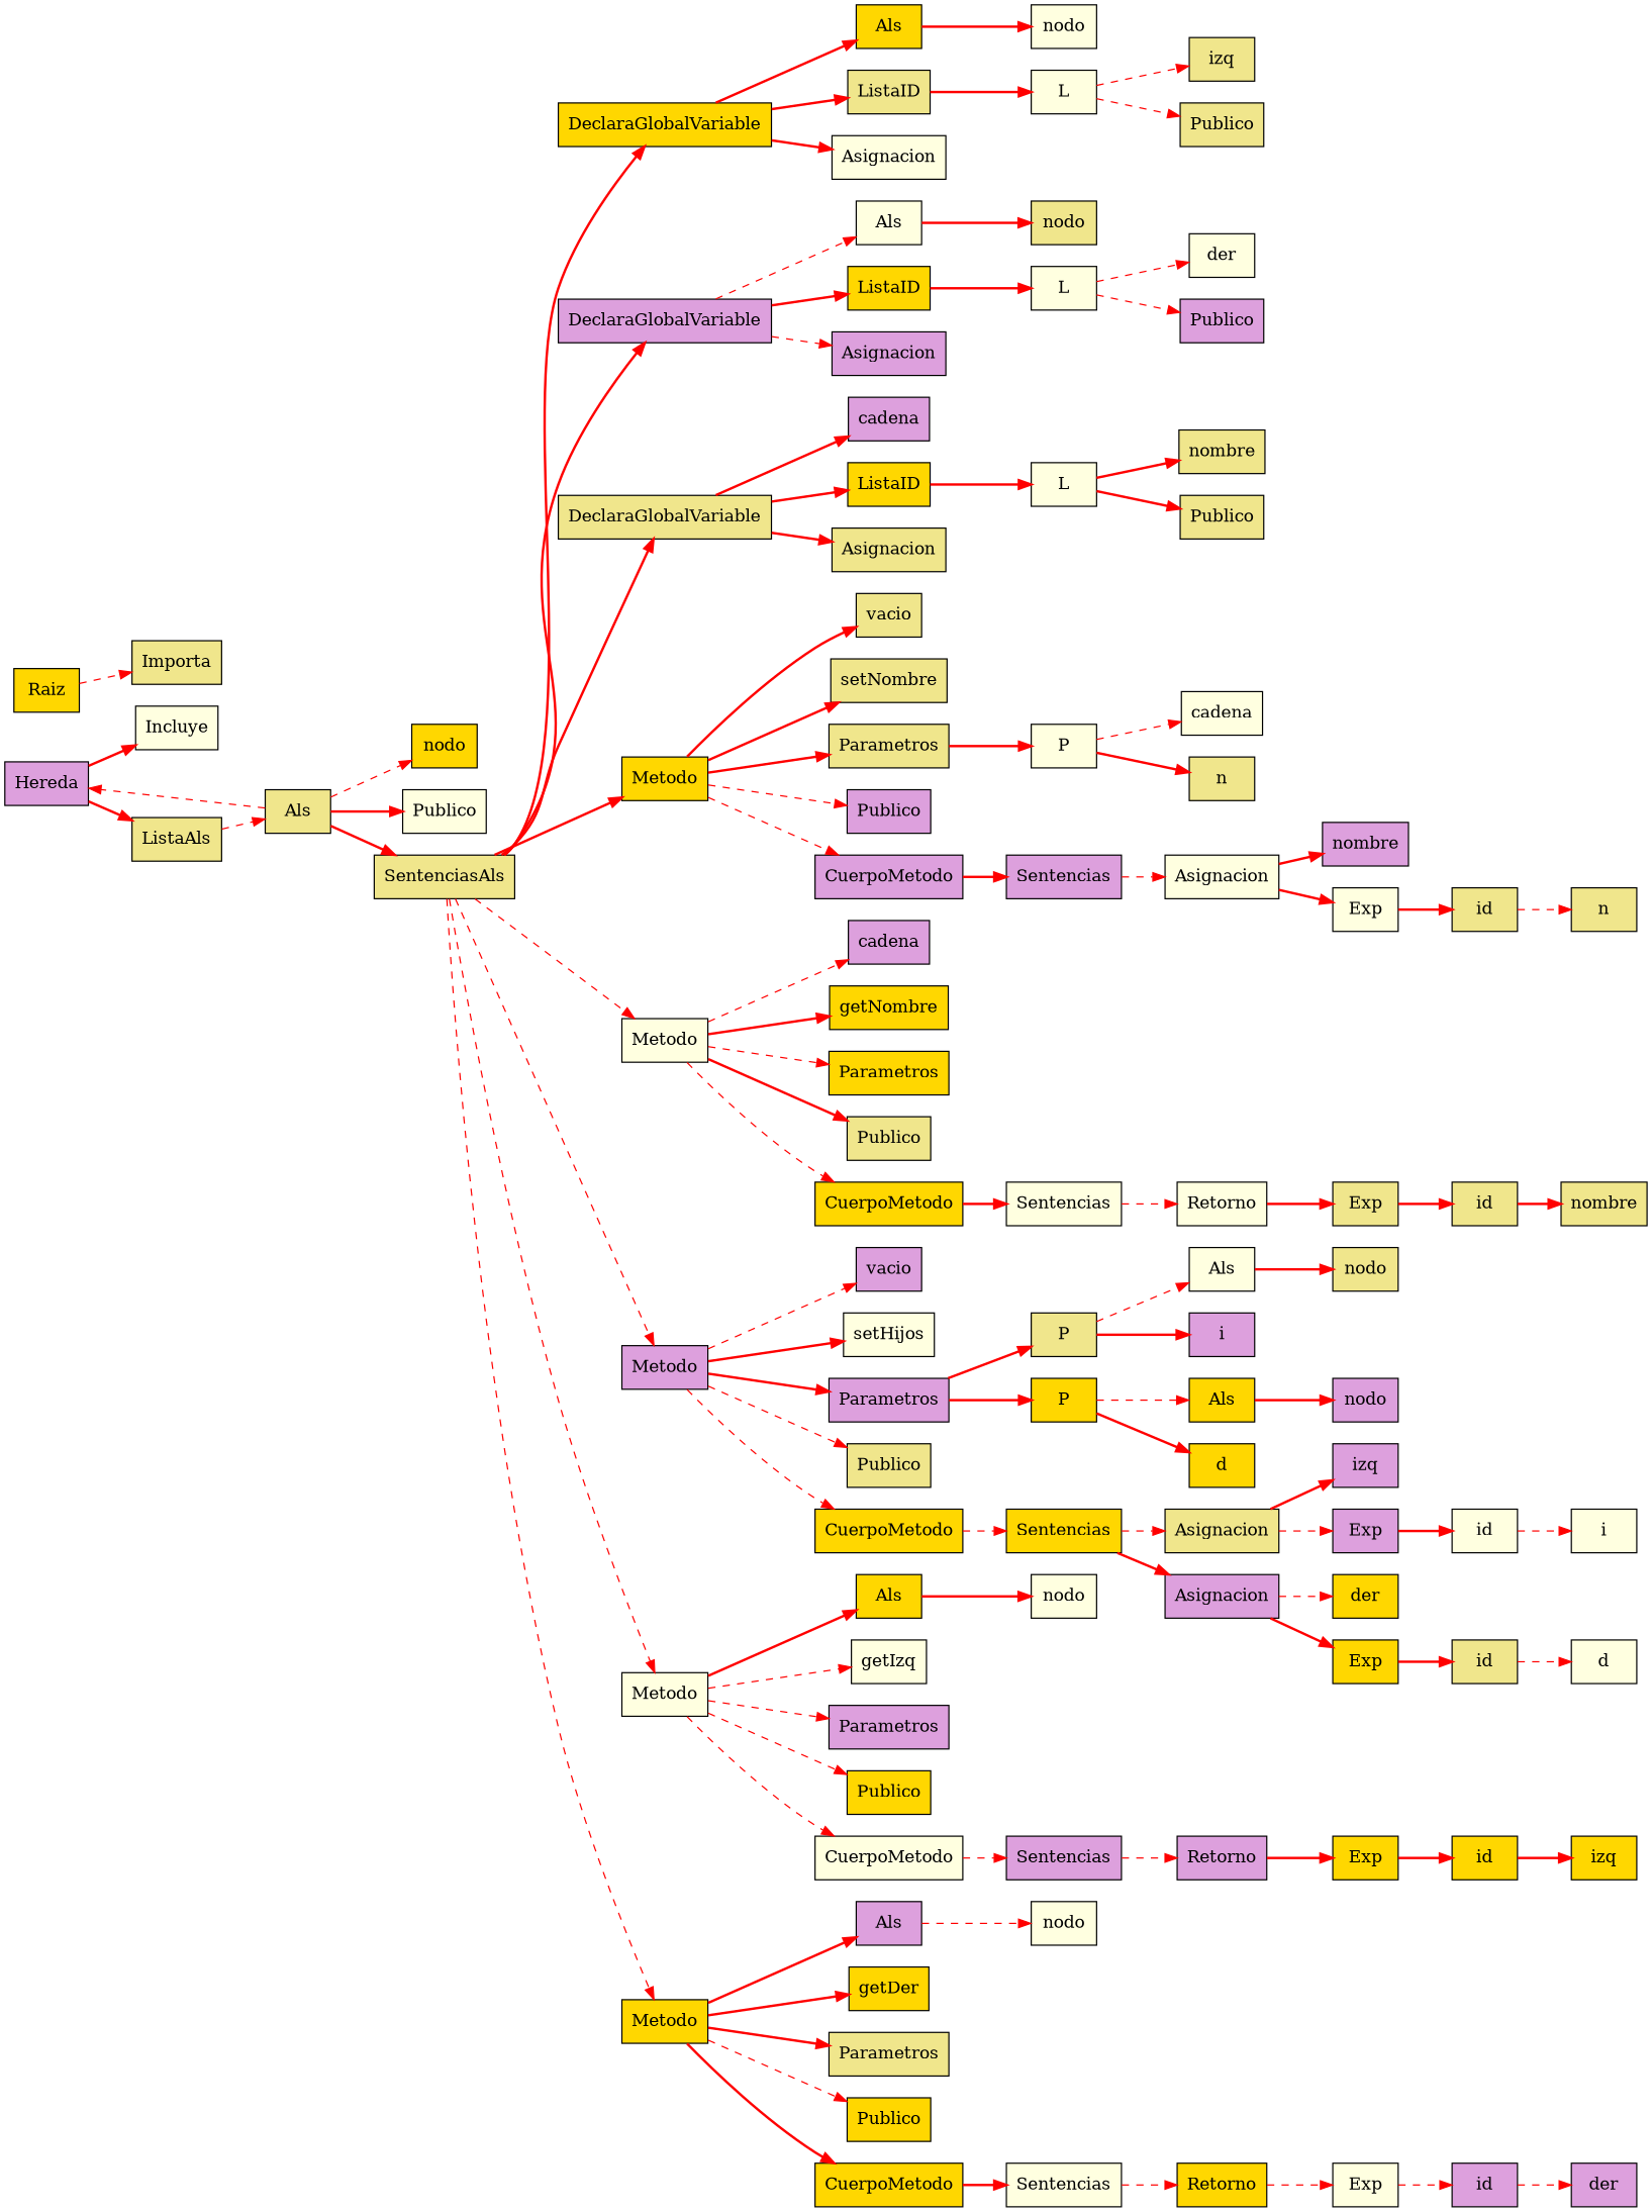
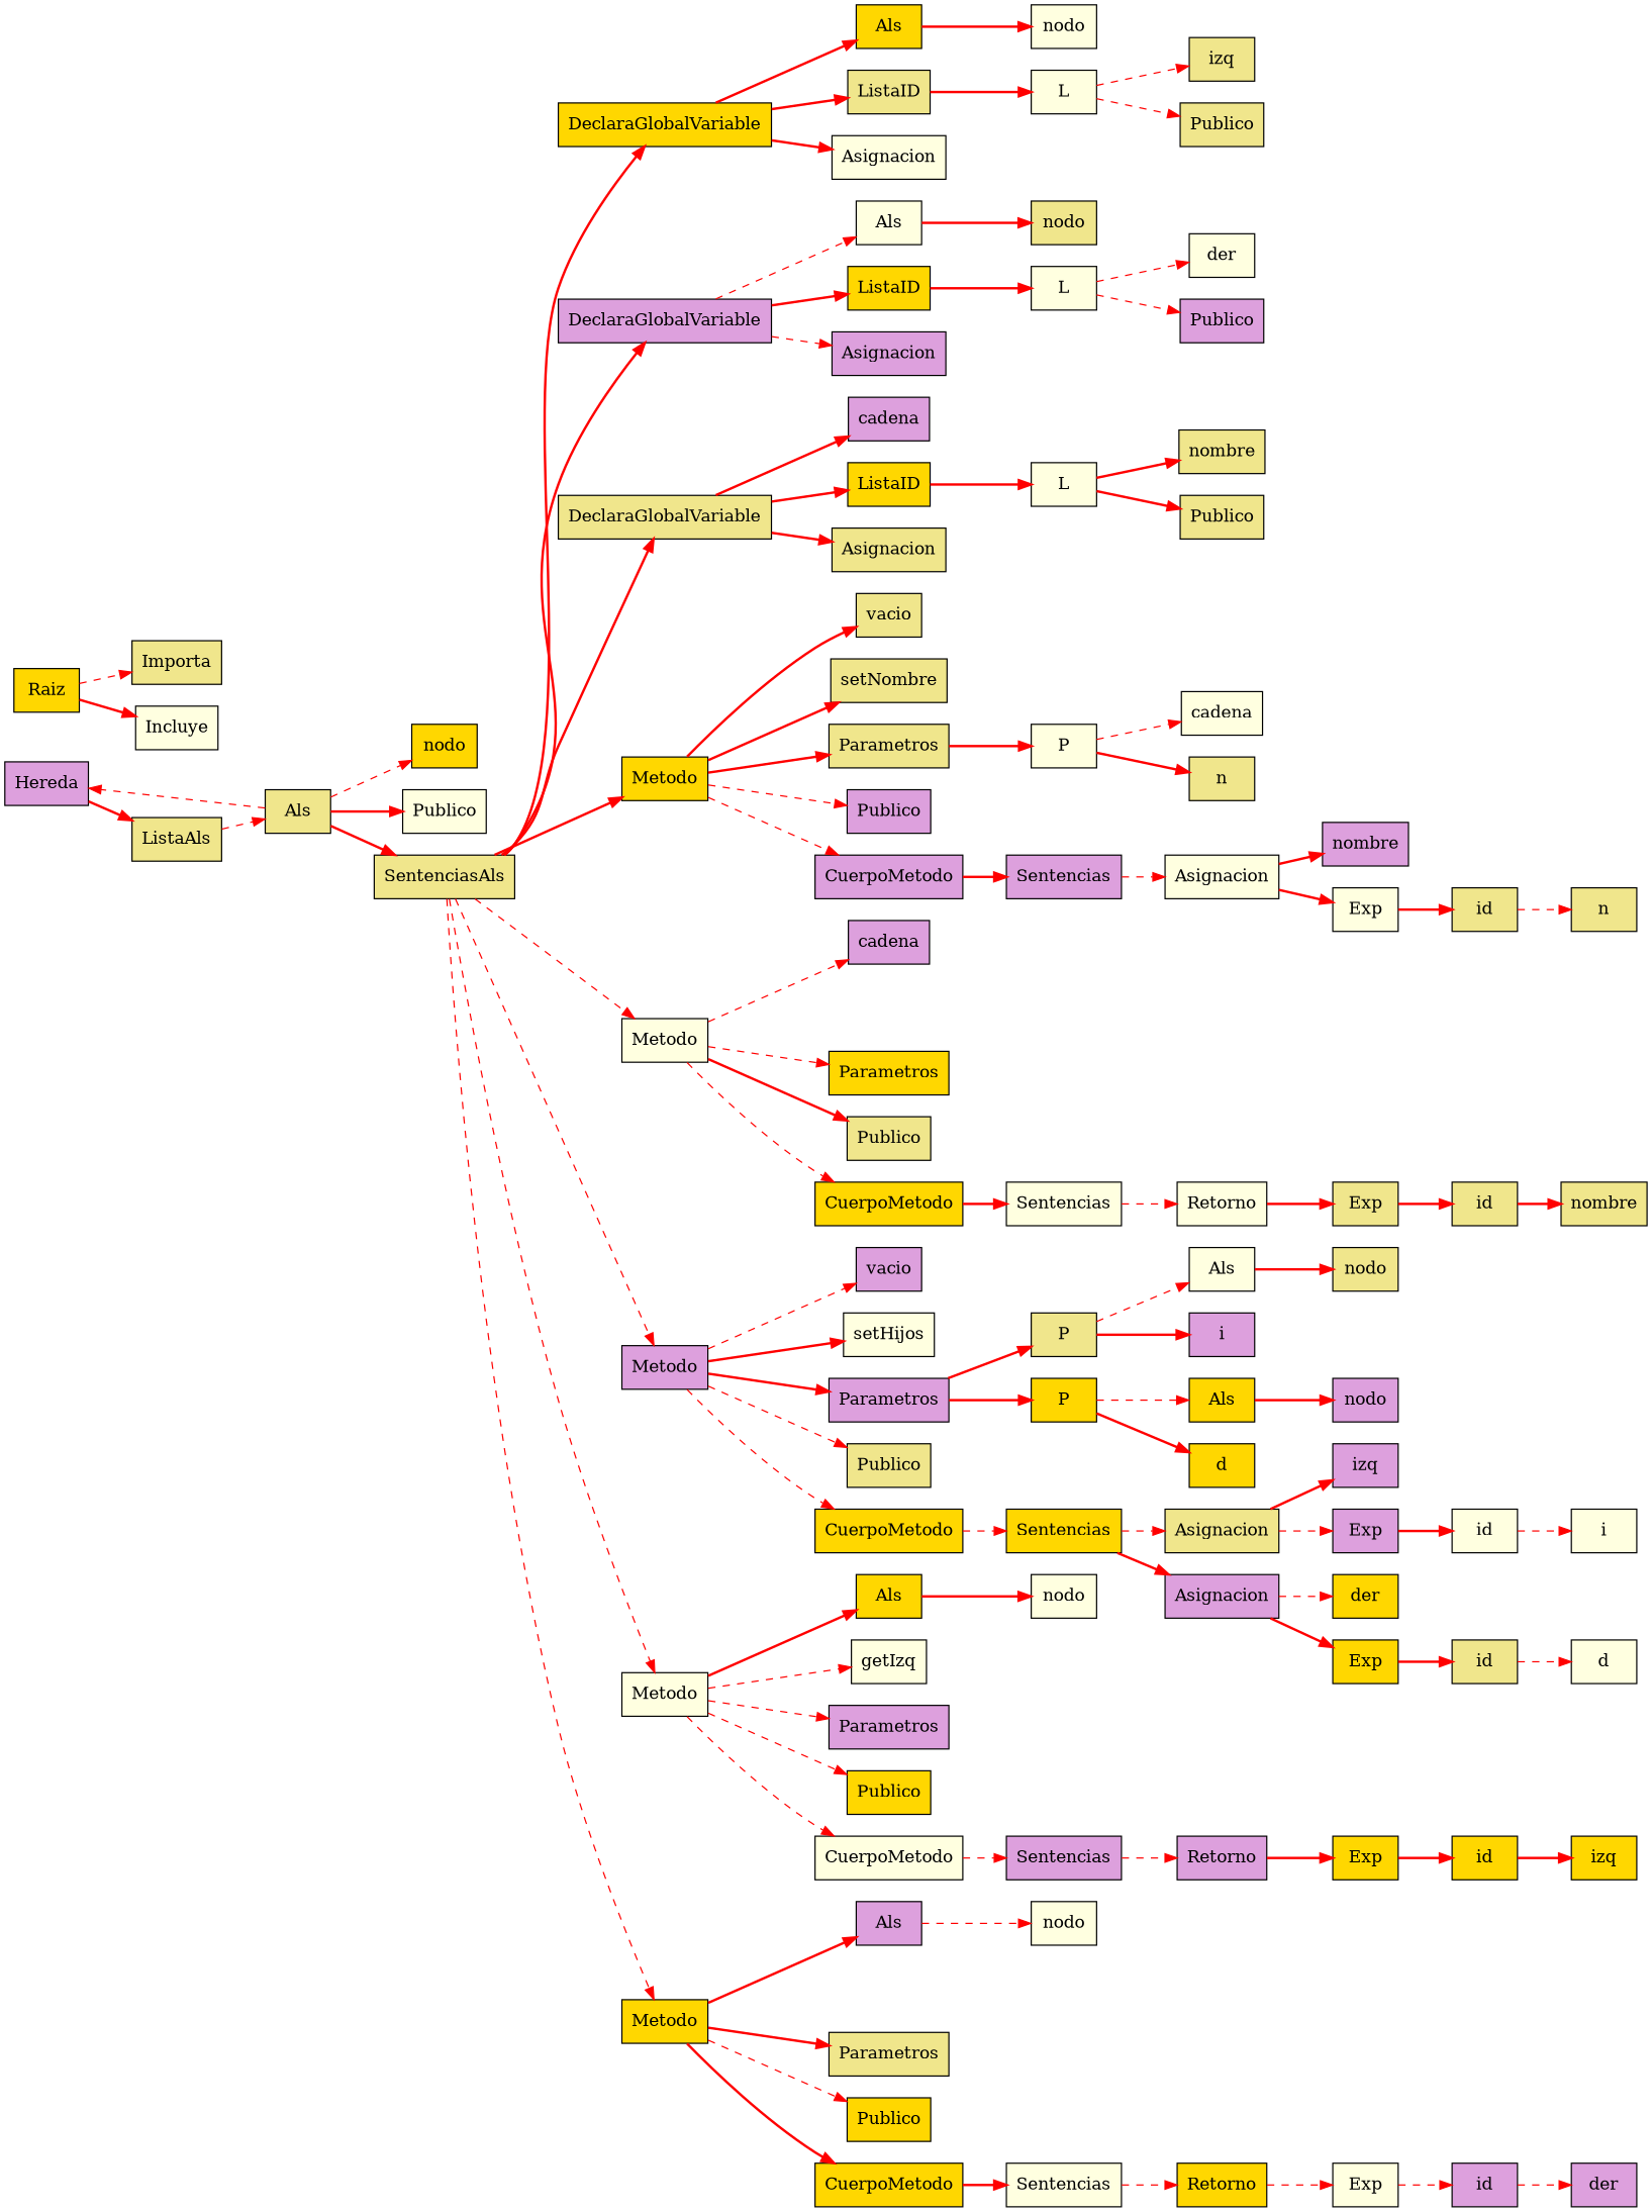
  digraph {
    rankdir=LR
    node [fillcolor=khaki shape=box style=filled]
    edge [color=red style=bold]
    n1 [fillcolor=gold label=Raiz]
    n2 [label=Importa]
    n3 [fillcolor=lightyellow label=Incluye]
    n4 [label=ListaAls]
    n5 [label=Als]
    n6 [fillcolor=gold label=nodo]
    n7 [fillcolor=lightyellow label=Publico]
    n8 [fillcolor=plum label=Hereda]
    n9 [label=SentenciasAls]
    n10 [fillcolor=gold label=DeclaraGlobalVariable]
    n11 [fillcolor=plum label=DeclaraGlobalVariable]
    n12 [label=DeclaraGlobalVariable]
    n13 [fillcolor=gold label=Metodo]
    n14 [fillcolor=lightyellow label=Metodo]
    n15 [fillcolor=plum label=Metodo]
    n16 [fillcolor=lightyellow label=Metodo]
    n17 [fillcolor=gold label=Metodo]
    n18 [fillcolor=gold label=Als]
    n19 [label=ListaID]
    n20 [fillcolor=lightyellow label=Asignacion]
    n21 [fillcolor=lightyellow label=Als]
    n22 [fillcolor=gold label=ListaID]
    n23 [fillcolor=plum label=Asignacion]
    n24 [fillcolor=plum label=cadena]
    n25 [fillcolor=gold label=ListaID]
    n26 [label=Asignacion]
    n27 [label=vacio]
    n28 [label=setNombre]
    n29 [label=Parametros]
    n30 [fillcolor=plum label=Publico]
    n31 [fillcolor=plum label=CuerpoMetodo]
    n32 [fillcolor=plum label=cadena]
-   n33 [fillcolor=gold label=getNombre]
    n34 [fillcolor=gold label=Parametros]
    n35 [label=Publico]
    n36 [fillcolor=gold label=CuerpoMetodo]
    n37 [fillcolor=plum label=vacio]
    n38 [fillcolor=lightyellow label=setHijos]
    n39 [fillcolor=plum label=Parametros]
    n40 [label=Publico]
    n41 [fillcolor=gold label=CuerpoMetodo]
    n42 [fillcolor=gold label=Als]
    n43 [fillcolor=lightyellow label=getIzq]
    n44 [fillcolor=plum label=Parametros]
    n45 [fillcolor=gold label=Publico]
    n46 [fillcolor=lightyellow label=CuerpoMetodo]
    n47 [fillcolor=plum label=Als]
-   n48 [fillcolor=gold label=getDer]
    n49 [label=Parametros]
    n50 [fillcolor=gold label=Publico]
    n51 [fillcolor=gold label=CuerpoMetodo]
    n52 [fillcolor=lightyellow label=nodo]
    n53 [fillcolor=lightyellow label=L]
    n54 [label=izq]
    n55 [label=Publico]
    n56 [label=nodo]
    n57 [fillcolor=lightyellow label=L]
    n58 [fillcolor=lightyellow label=der]
    n59 [fillcolor=plum label=Publico]
    n60 [fillcolor=lightyellow label=L]
    n61 [label=nombre]
    n62 [label=Publico]
    n63 [fillcolor=lightyellow label=P]
    n64 [fillcolor=plum label=Sentencias]
    n65 [fillcolor=lightyellow label=cadena]
    n66 [label=n]
    n67 [fillcolor=lightyellow label=Asignacion]
    n68 [fillcolor=plum label=nombre]
    n69 [fillcolor=lightyellow label=Exp]
    n70 [label=id]
    n71 [label=n]
    n72 [fillcolor=lightyellow label=Sentencias]
    n73 [fillcolor=lightyellow label=Retorno]
    n74 [label=Exp]
    n75 [label=id]
    n76 [label=nombre]
    n77 [label=P]
    n78 [fillcolor=gold label=P]
    n79 [fillcolor=gold label=Sentencias]
    n80 [fillcolor=lightyellow label=Als]
    n81 [fillcolor=plum label=i]
    n82 [fillcolor=gold label=Als]
    n83 [fillcolor=gold label=d]
    n84 [label=nodo]
    n85 [fillcolor=plum label=nodo]
    n86 [label=Asignacion]
    n87 [fillcolor=plum label=Asignacion]
    n88 [fillcolor=plum label=izq]
    n89 [fillcolor=plum label=Exp]
    n90 [fillcolor=gold label=der]
    n91 [fillcolor=gold label=Exp]
    n92 [fillcolor=lightyellow label=id]
    n93 [fillcolor=lightyellow label=i]
    n94 [label=id]
    n95 [fillcolor=lightyellow label=d]
    n96 [fillcolor=lightyellow label=nodo]
    n97 [fillcolor=plum label=Sentencias]
    n98 [fillcolor=plum label=Retorno]
    n99 [fillcolor=gold label=Exp]
    n100 [fillcolor=gold label=id]
    n101 [fillcolor=gold label=izq]
    n102 [fillcolor=lightyellow label=nodo]
    n103 [fillcolor=lightyellow label=Sentencias]
    n104 [fillcolor=gold label=Retorno]
    n105 [fillcolor=lightyellow label=Exp]
    n106 [fillcolor=plum label=id]
    n107 [fillcolor=plum label=der]
    n1 -> n2 [style=dashed]
-   n8 -> n3
+   n1 -> n3
    n4 -> n5 [style=dashed]
    n5 -> n6 [style=dashed]
    n5 -> n7
    n5 -> n8 [style=dashed]
    n5 -> n9
    n8 -> n4
    n9 -> n10
    n9 -> n11
    n9 -> n12
    n9 -> n13
    n9 -> n14 [style=dashed]
    n9 -> n15 [style=dashed]
    n9 -> n16 [style=dashed]
    n9 -> n17 [style=dashed]
    n10 -> n18
    n10 -> n19
    n10 -> n20
    n11 -> n21 [style=dashed]
    n11 -> n22
    n11 -> n23 [style=dashed]
    n12 -> n24
    n12 -> n25
    n12 -> n26
    n13 -> n27
    n13 -> n28
    n13 -> n29
    n13 -> n30 [style=dashed]
    n13 -> n31 [style=dashed]
    n14 -> n32 [style=dashed]
-   n14 -> n33
    n14 -> n34 [style=dashed]
    n14 -> n35
    n14 -> n36 [style=dashed]
    n15 -> n37 [style=dashed]
    n15 -> n38
    n15 -> n39
    n15 -> n40 [style=dashed]
    n15 -> n41 [style=dashed]
    n16 -> n42
    n16 -> n43 [style=dashed]
    n16 -> n44 [style=dashed]
    n16 -> n45 [style=dashed]
    n16 -> n46 [style=dashed]
    n17 -> n47
-   n17 -> n48
    n17 -> n49
    n17 -> n50 [style=dashed]
    n17 -> n51
    n18 -> n52
    n19 -> n53
    n21 -> n56
    n22 -> n57
    n25 -> n60
    n29 -> n63
    n31 -> n64
    n36 -> n72
    n39 -> n77
    n39 -> n78
    n41 -> n79 [style=dashed]
    n42 -> n96
    n46 -> n97 [style=dashed]
    n47 -> n102 [style=dashed]
    n51 -> n103
    n53 -> n54 [style=dashed]
    n53 -> n55 [style=dashed]
    n57 -> n58 [style=dashed]
    n57 -> n59 [style=dashed]
    n60 -> n61
    n60 -> n62
    n63 -> n65 [style=dashed]
    n63 -> n66
    n64 -> n67 [style=dashed]
    n67 -> n68
    n67 -> n69
    n69 -> n70
    n70 -> n71 [style=dashed]
    n72 -> n73 [style=dashed]
    n73 -> n74
    n74 -> n75
    n75 -> n76
    n77 -> n80 [style=dashed]
    n77 -> n81
    n78 -> n82 [style=dashed]
    n78 -> n83
    n79 -> n86 [style=dashed]
    n79 -> n87
    n80 -> n84
    n82 -> n85
    n86 -> n88
    n86 -> n89 [style=dashed]
    n87 -> n90 [style=dashed]
    n87 -> n91
    n89 -> n92
    n91 -> n94
    n92 -> n93 [style=dashed]
    n94 -> n95 [style=dashed]
    n97 -> n98 [style=dashed]
    n98 -> n99
    n99 -> n100
    n100 -> n101
    n103 -> n104 [style=dashed]
    n104 -> n105 [style=dashed]
    n105 -> n106 [style=dashed]
    n106 -> n107 [style=dashed]
  }
